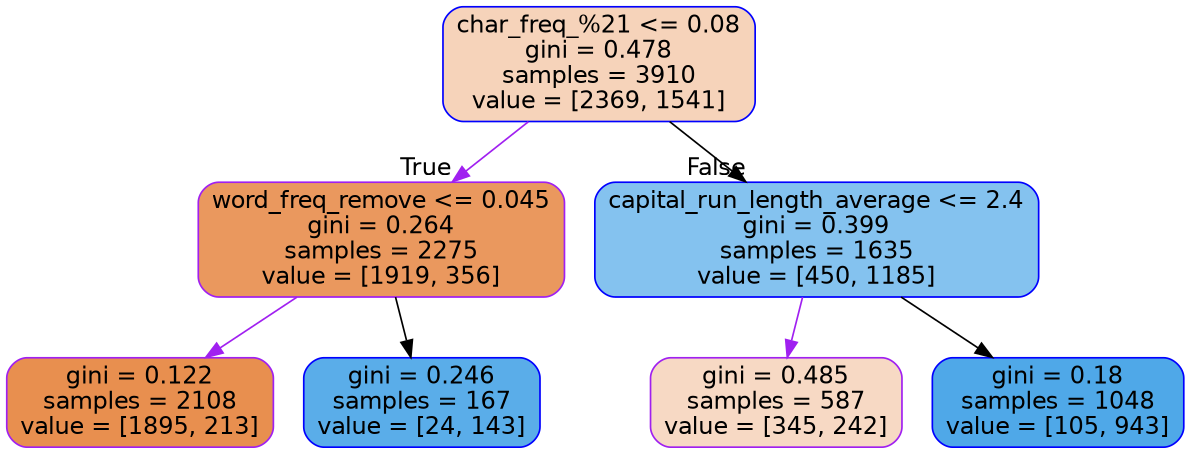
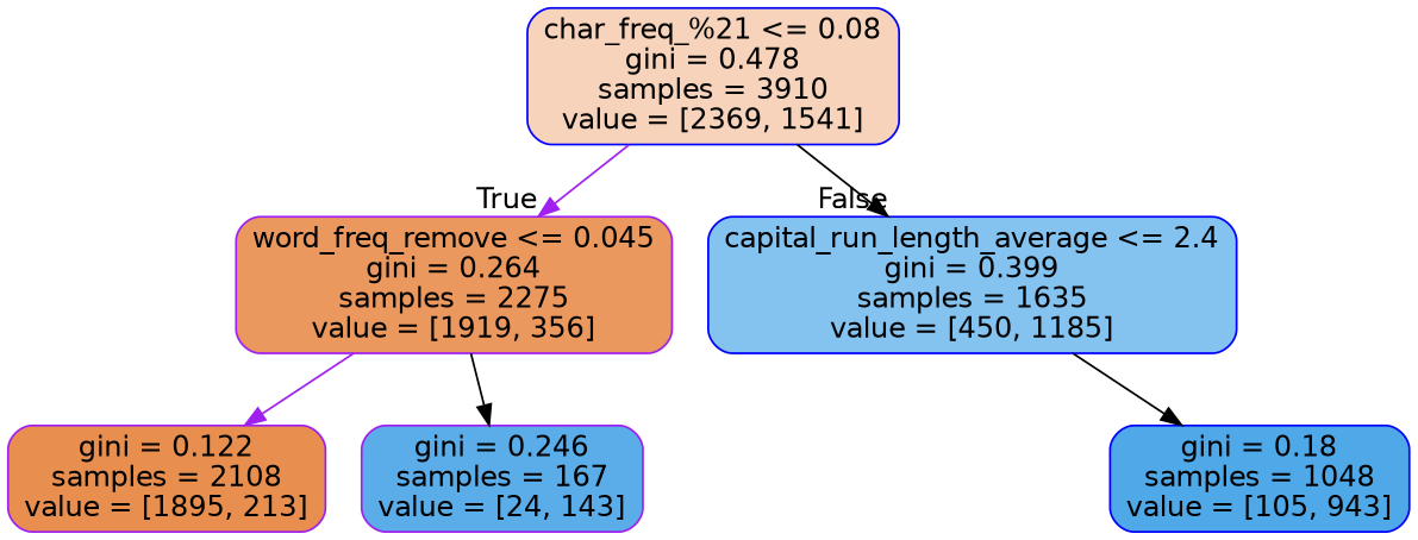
  digraph {
    node [color=blue fontname=helvetica shape=box style="filled, rounded"]
    edge [color=purple fontname=helvetica]
    n1 [fillcolor="#f6d3ba" label="char_freq_%21 <= 0.08\ngini = 0.478\nsamples = 3910\nvalue = [2369, 1541]"]
    n2 [color=purple fillcolor="#ea985e" label="word_freq_remove <= 0.045\ngini = 0.264\nsamples = 2275\nvalue = [1919, 356]"]
    n3 [fillcolor="#84c2ef" label="capital_run_length_average <= 2.4\ngini = 0.399\nsamples = 1635\nvalue = [450, 1185]"]
    n4 [color=purple fillcolor="#e88f4f" label="gini = 0.122\nsamples = 2108\nvalue = [1895, 213]"]
-   n5 [fillcolor="#5aade9" label="gini = 0.246\nsamples = 167\nvalue = [24, 143]"]
-   n6 [color=purple fillcolor="#f7d9c4" label="gini = 0.485\nsamples = 587\nvalue = [345, 242]"]
+   n5 [color=purple fillcolor="#5aade9" label="gini = 0.246\nsamples = 167\nvalue = [24, 143]"]
    n7 [fillcolor="#4fa8e8" label="gini = 0.18\nsamples = 1048\nvalue = [105, 943]"]
    n1 -> n2 [headlabel=True labelangle=45 labeldistance=2.5]
    n1 -> n3 [color=black headlabel=False labelangle=-45 labeldistance=2.5]
    n2 -> n4
    n2 -> n5 [color=black]
-   n3 -> n6
    n3 -> n7 [color=black]
  }
